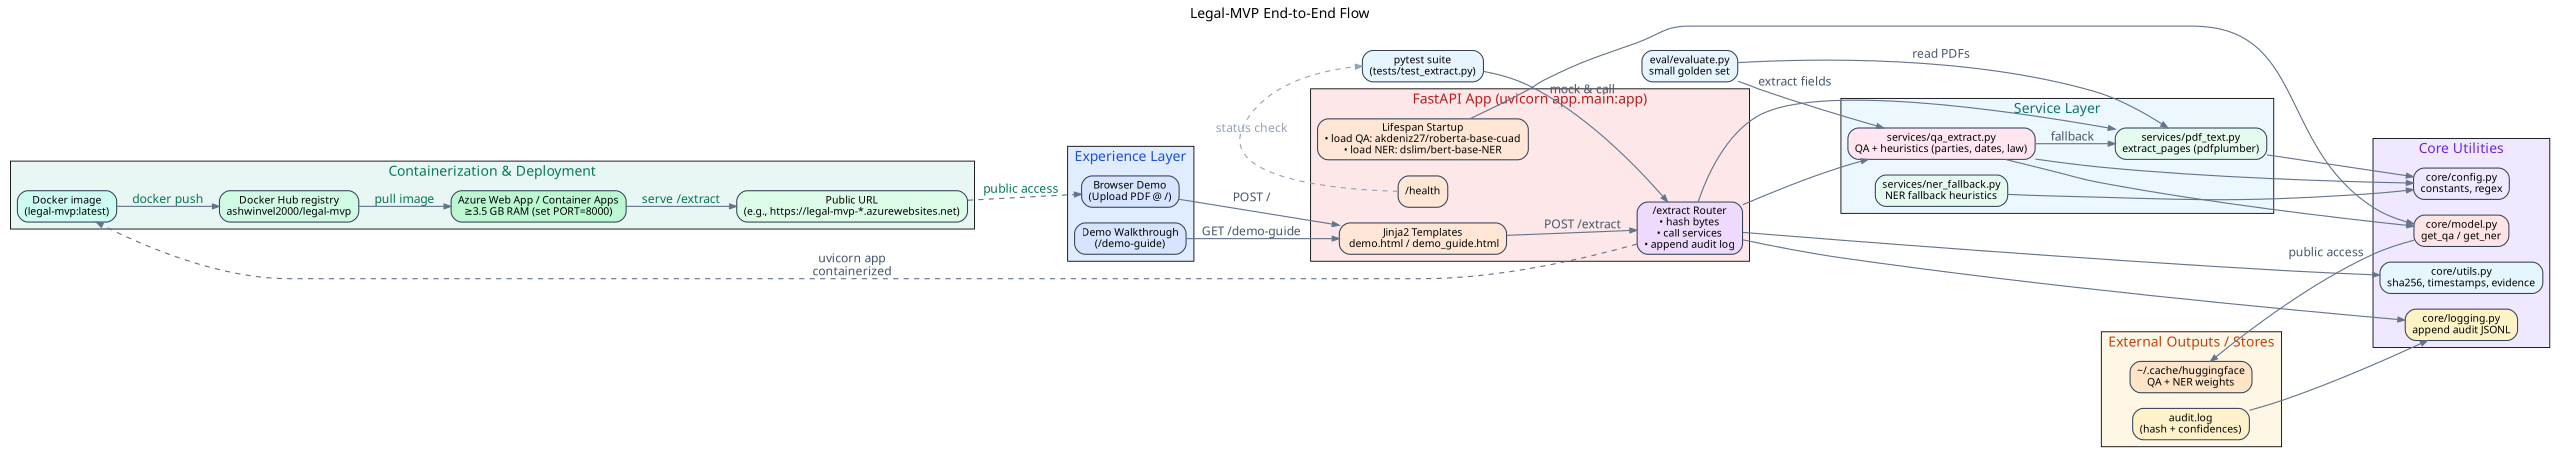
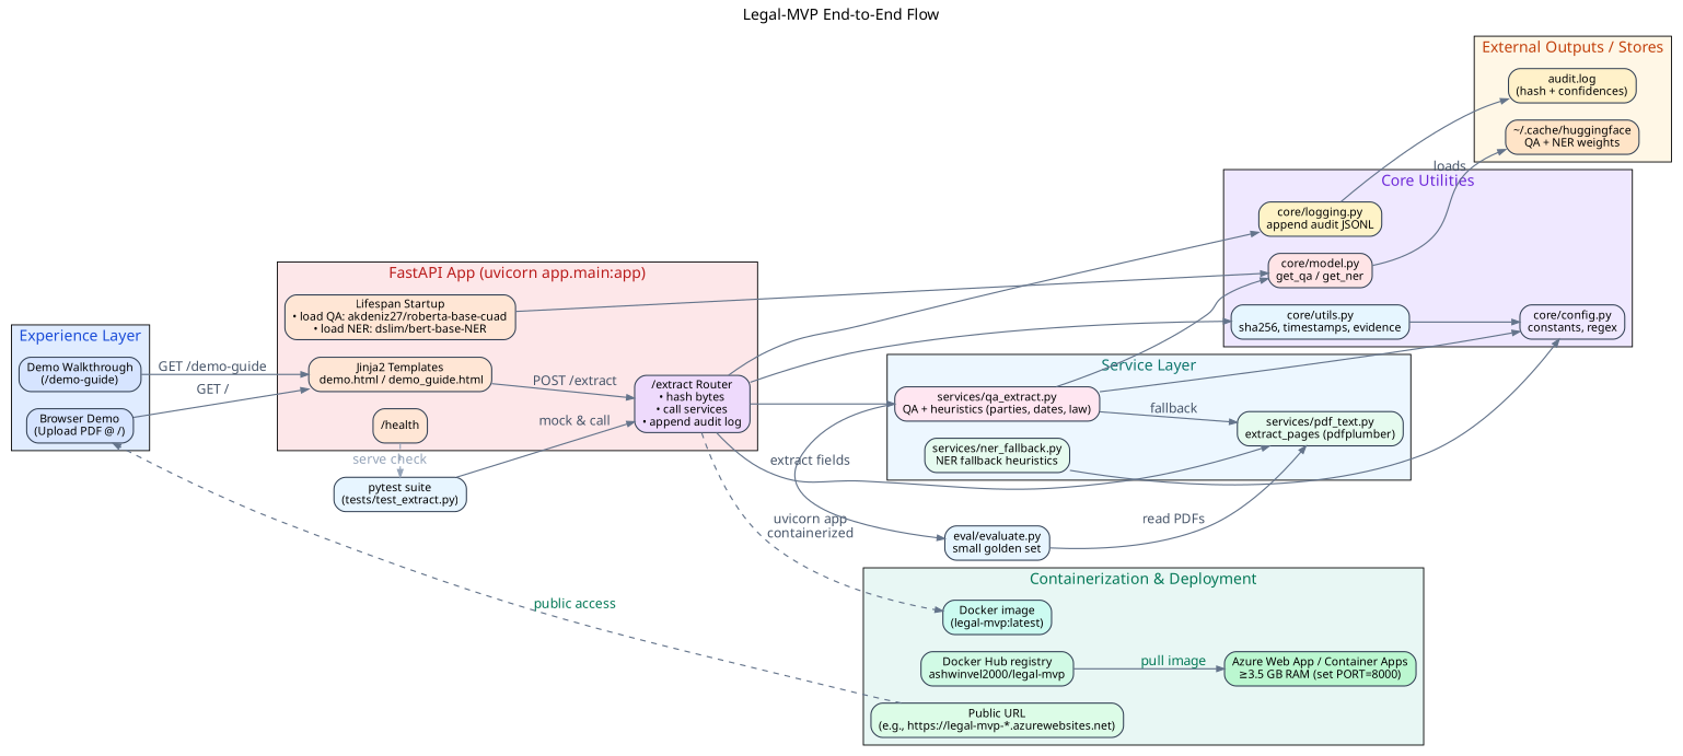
  digraph {
    bgcolor=white
    fontname="Noto Sans"
    fontsize=16
    label="Legal-MVP End-to-End Flow"
    labelloc=t
    rankdir=LR
    node [color="#334155" fillcolor="#ffe6d5" fontname="Noto Sans" fontsize=12 penwidth=1.2 shape=rect style="rounded,filled"]
    edge [arrowsize=0.8 color="#64748b" fontname="Noto Sans" penwidth=1.3]
    n1 [fillcolor="#d6e4ff" label="Browser Demo\n(Upload PDF @ /)"]
    n2 [fillcolor="#d6e4ff" label="Demo Walkthrough\n(/demo-guide)"]
    n3 [label="Lifespan Startup\n• load QA: akdeniz27/roberta-base-cuad\n• load NER: dslim/bert-base-NER"]
    n4 [label="Jinja2 Templates\n demo.html / demo_guide.html"]
    n5 [fillcolor="#eedafc" label="/extract Router\n• hash bytes\n• call services\n• append audit log"]
    n6 [label="/health"]
    n7 [fillcolor="#e6fbef" label="services/pdf_text.py\nextract_pages (pdfplumber)"]
    n8 [fillcolor="#ffe6f1" label="services/qa_extract.py\nQA + heuristics (parties, dates, law)"]
    n9 [fillcolor="#e6fbef" label="services/ner_fallback.py\nNER fallback heuristics"]
    n10 [fillcolor="#efe8ff" label="core/config.py\nconstants, regex"]
    n11 [fillcolor="#e6f6ff" label="core/utils.py\nsha256, timestamps, evidence"]
    n12 [fillcolor="#fef3c7" label="core/logging.py\nappend audit JSONL"]
    n13 [fillcolor="#ffe4e6" label="core/model.py\nget_qa / get_ner"]
    n14 [fillcolor="#fff1c9" label="audit.log\n(hash + confidences)"]
    n15 [fillcolor="#ffe4c7" label="~/.cache/huggingface\nQA + NER weights"]
    n16 [fillcolor="#ccfbf1" label="Docker image\n(legal-mvp:latest)"]
    n17 [fillcolor="#d1fae5" label="Docker Hub registry\nashwinvel2000/legal-mvp"]
    n18 [fillcolor="#bbf7d0" label="Azure Web App / Container Apps\n≥3.5 GB RAM (set PORT=8000)"]
    n19 [fillcolor="#dcfce7" label="Public URL\n(e.g., https://legal-mvp-*.azurewebsites.net)"]
    n20 [fillcolor="#e7f5ff" label="pytest suite\n(tests/test_extract.py)"]
    n21 [fillcolor="#e7f5ff" label="eval/evaluate.py\nsmall golden set"]
    subgraph cluster_1 {
      bgcolor="#e0ecff"
      fontcolor="#1d4ed8"
      label="Experience Layer"
      n1
      n2
    }
    subgraph cluster_2 {
      bgcolor="#fde7e9"
      fontcolor="#b91c1c"
      label="FastAPI App (uvicorn app.main:app)"
      n3
      n4
      n5
      n6
    }
    subgraph cluster_3 {
      bgcolor="#edf7ff"
      fontcolor="#0f766e"
      label="Service Layer"
      n7
      n8
      n9
    }
    subgraph cluster_4 {
      bgcolor="#efe8ff"
      fontcolor="#6d28d9"
      label="Core Utilities"
      n10
      n11
      n12
      n13
    }
    subgraph cluster_5 {
      bgcolor="#fff7e6"
      fontcolor="#c2410c"
      label="External Outputs / Stores"
      n14
      n15
    }
    subgraph cluster_6 {
      bgcolor="#e8f7f4"
      fontcolor="#047857"
      label="Containerization & Deployment"
      n16
      n17
      n18
      n19
    }
-   n1 -> n4 [fontcolor="#475569" label="POST /"]
+   n1 -> n4 [fontcolor="#475569" label="GET /"]
    n2 -> n4 [fontcolor="#475569" label="GET /demo-guide"]
    n3 -> n13
    n4 -> n5 [fontcolor="#475569" label="POST /extract"]
    n5 -> n7
    n5 -> n8
    n5 -> n11
    n5 -> n12
    n5 -> n16 [fontcolor="#475569" label="uvicorn app\ncontainerized" style=dashed]
-   n6 -> n20 [color="#94a3b8" fontcolor="#94a3b8" label="status check" style=dashed]
-   n7 -> n10
+   n6 -> n20 [color="#94a3b8" fontcolor="#94a3b8" label="serve check" style=dashed]
+   n11 -> n10
    n8 -> n7 [fontcolor="#475569" label=fallback]
    n8 -> n10
    n8 -> n13
    n9 -> n10
-   n14 -> n12
-   n13 -> n15 [fontcolor="#475569" label="public access"]
-   n16 -> n17 [fontcolor="#047857" label="docker push"]
+   n12 -> n14
+   n13 -> n15 [fontcolor="#475569" label=loads]
    n17 -> n18 [fontcolor="#047857" label="pull image"]
-   n18 -> n19 [fontcolor="#047857" label="serve /extract"]
    n19 -> n1 [fontcolor="#047857" label="public access" style=dashed]
    n20 -> n5 [fontcolor="#475569" label="mock & call"]
    n21 -> n7 [fontcolor="#475569" label="read PDFs"]
-   n21 -> n8 [fontcolor="#475569" label="extract fields"]
+   n8 -> n21 [fontcolor="#475569" label="extract fields"]
  }
